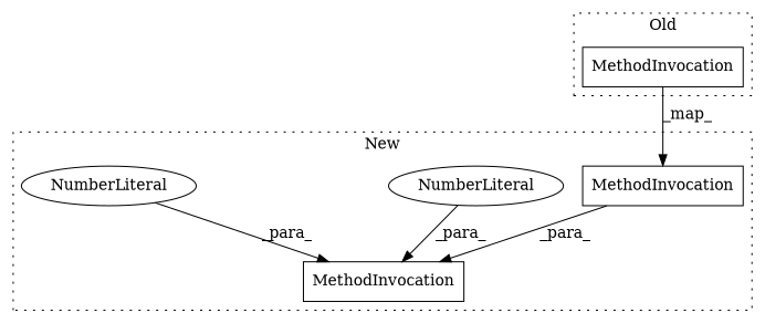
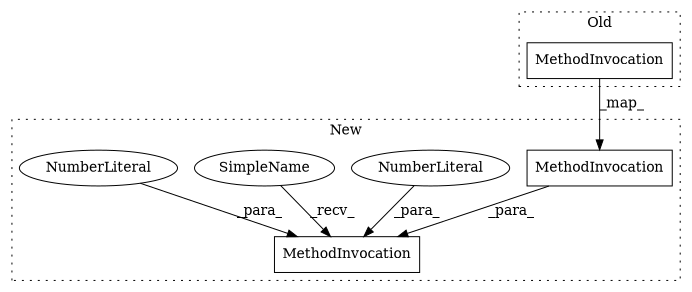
  digraph {
    node [a=32 l="4,1" shape=box]
    n1 [l="6,1" label=MethodInvocation s="2004,2038"]
    n2 [label=MethodInvocation s="2021,2028"]
    n3 [a=34 l=4 label=NumberLiteral s=2034 shape=ellipse]
+   n4 [a=42 l=5 label=SimpleName s=1998 shape=ellipse]
    n5 [a=34 l=1 label=NumberLiteral s=2031 shape=ellipse]
    n6 [label=MethodInvocation s="1987,1994"]
    subgraph cluster_1 {
      label=New
      style=dotted
      n1
      n2
      n3
+     n4
      n5
    }
    subgraph cluster_2 {
      label=Old
      style=dotted
      n6
    }
    n2 -> n1 [label=_para_]
    n3 -> n1 [label=_para_]
+   n4 -> n1 [label=_recv_]
    n5 -> n1 [label=_para_]
    n6 -> n2 [label=_map_]
  }
